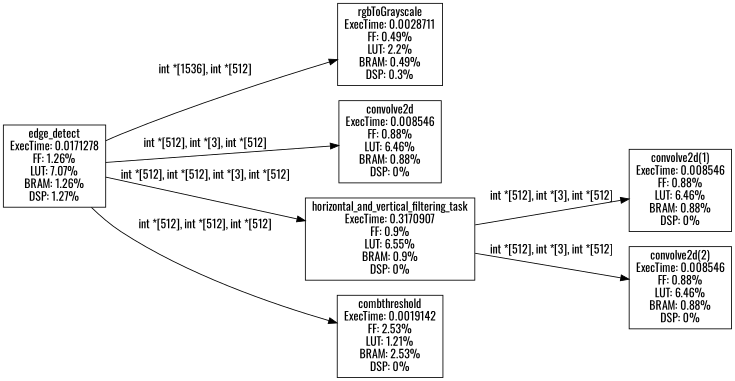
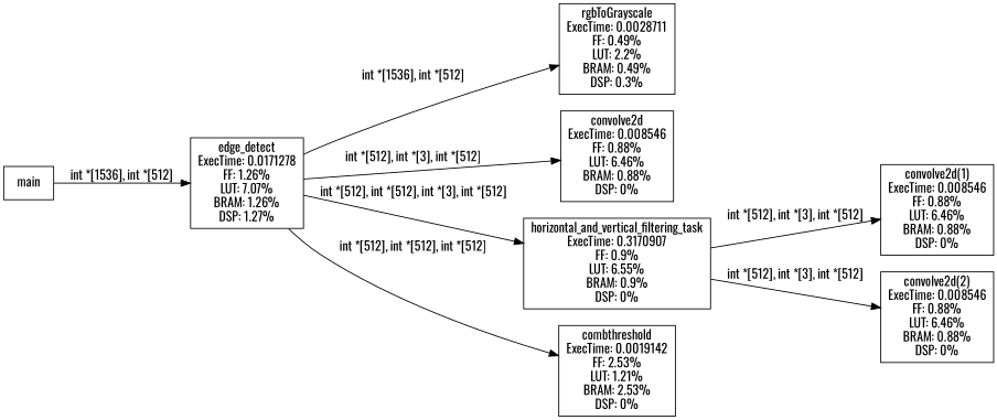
  digraph {
    rankdir=LR
    fontname=Oswald
    node [shape=rectangle fontname=Oswald]
    edge [fontname=Oswald]
    n1 [label="edge_detect\nExecTime: 0.0171278\nFF: 1.26%\nLUT: 7.07%\nBRAM: 1.26%\nDSP: 1.27%"]
    n2 [label="rgbToGrayscale\nExecTime: 0.0028711\nFF: 0.49%\nLUT: 2.2%\nBRAM: 0.49%\nDSP: 0.3%"]
    n3 [label="convolve2d\nExecTime: 0.008546\nFF: 0.88%\nLUT: 6.46%\nBRAM: 0.88%\nDSP: 0%"]
    n4 [label="horizontal_and_vertical_filtering_task\nExecTime: 0.3170907\nFF: 0.9%\nLUT: 6.55%\nBRAM: 0.9%\nDSP: 0%"]
    n5 [label="combthreshold\nExecTime: 0.0019142\nFF: 2.53%\nLUT: 1.21%\nBRAM: 2.53%\nDSP: 0%"]
    n6 [label="convolve2d(1)\nExecTime: 0.008546\nFF: 0.88%\nLUT: 6.46%\nBRAM: 0.88%\nDSP: 0%"]
    n7 [label="convolve2d(2)\nExecTime: 0.008546\nFF: 0.88%\nLUT: 6.46%\nBRAM: 0.88%\nDSP: 0%"]
+   main
    n1 -> n2 [label="int *[1536], int *[512]"]
    n1 -> n3 [label="int *[512], int *[3], int *[512]"]
    n1 -> n4 [label="int *[512], int *[512], int *[3], int *[512]"]
    n1 -> n5 [label="int *[512], int *[512], int *[512]"]
    n4 -> n6 [label="int *[512], int *[3], int *[512]"]
    n4 -> n7 [label="int *[512], int *[3], int *[512]"]
+   main -> n1 [label="int *[1536], int *[512]"]
  }
